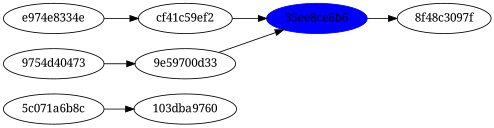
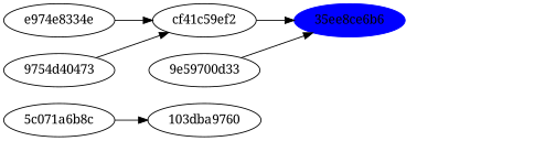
  digraph {
    fontname="Noto Serif"
    rankdir=LR
    node [fontname="Noto Serif"]
    edge [fontname="Noto Serif"]
    n1 [label="5c071a6b8c"]
    "103dba9760"
    e974e8334e
    cf41c59ef2
    "35ee8ce6b6" [color=blue style=filled]
-   "8f48c3097f"
    "9e59700d33"
    "9754d40473"
    subgraph sub_1 {
      n1
      "103dba9760"
      e974e8334e
      cf41c59ef2
      "35ee8ce6b6"
-     "8f48c3097f"
    }
    subgraph sub_2 {
      "35ee8ce6b6"
      "9e59700d33"
      "9754d40473"
    }
    n1 -> "103dba9760"
    e974e8334e -> cf41c59ef2
    cf41c59ef2 -> "35ee8ce6b6"
-   "35ee8ce6b6" -> "8f48c3097f"
    "9e59700d33" -> "35ee8ce6b6" [weight=0]
-   "9754d40473" -> "9e59700d33"
+   "9754d40473" -> cf41c59ef2
  }
